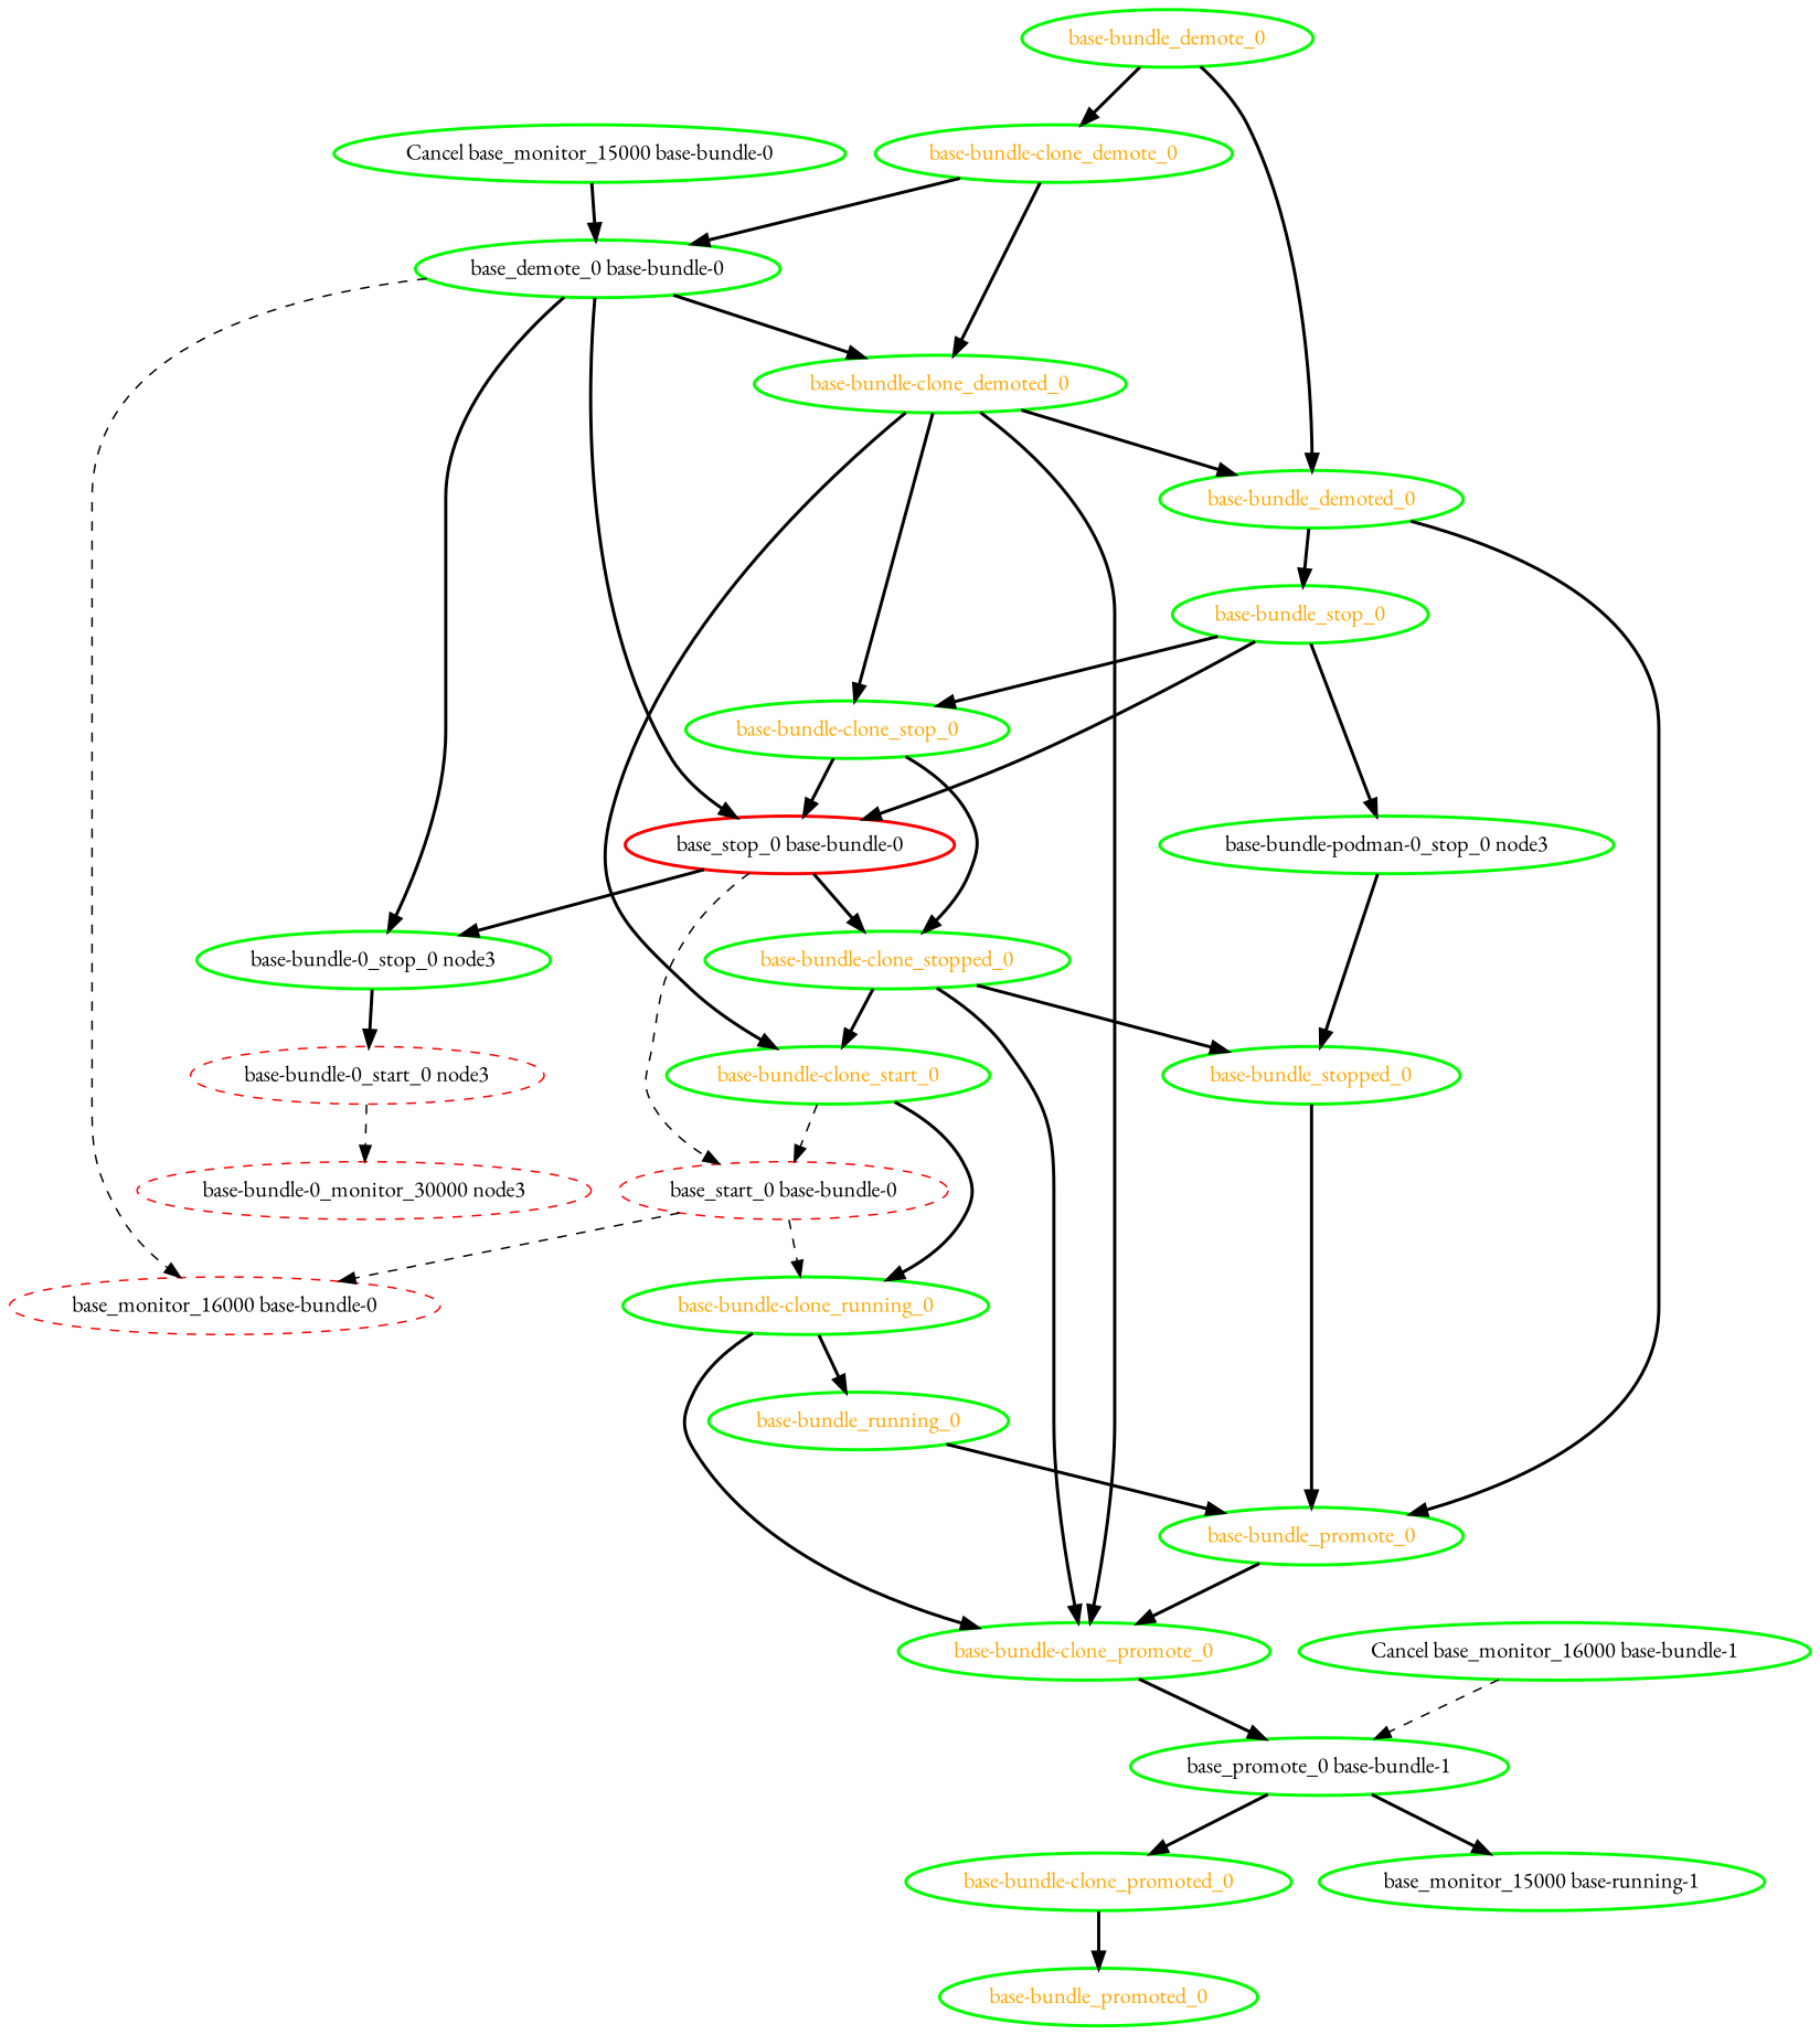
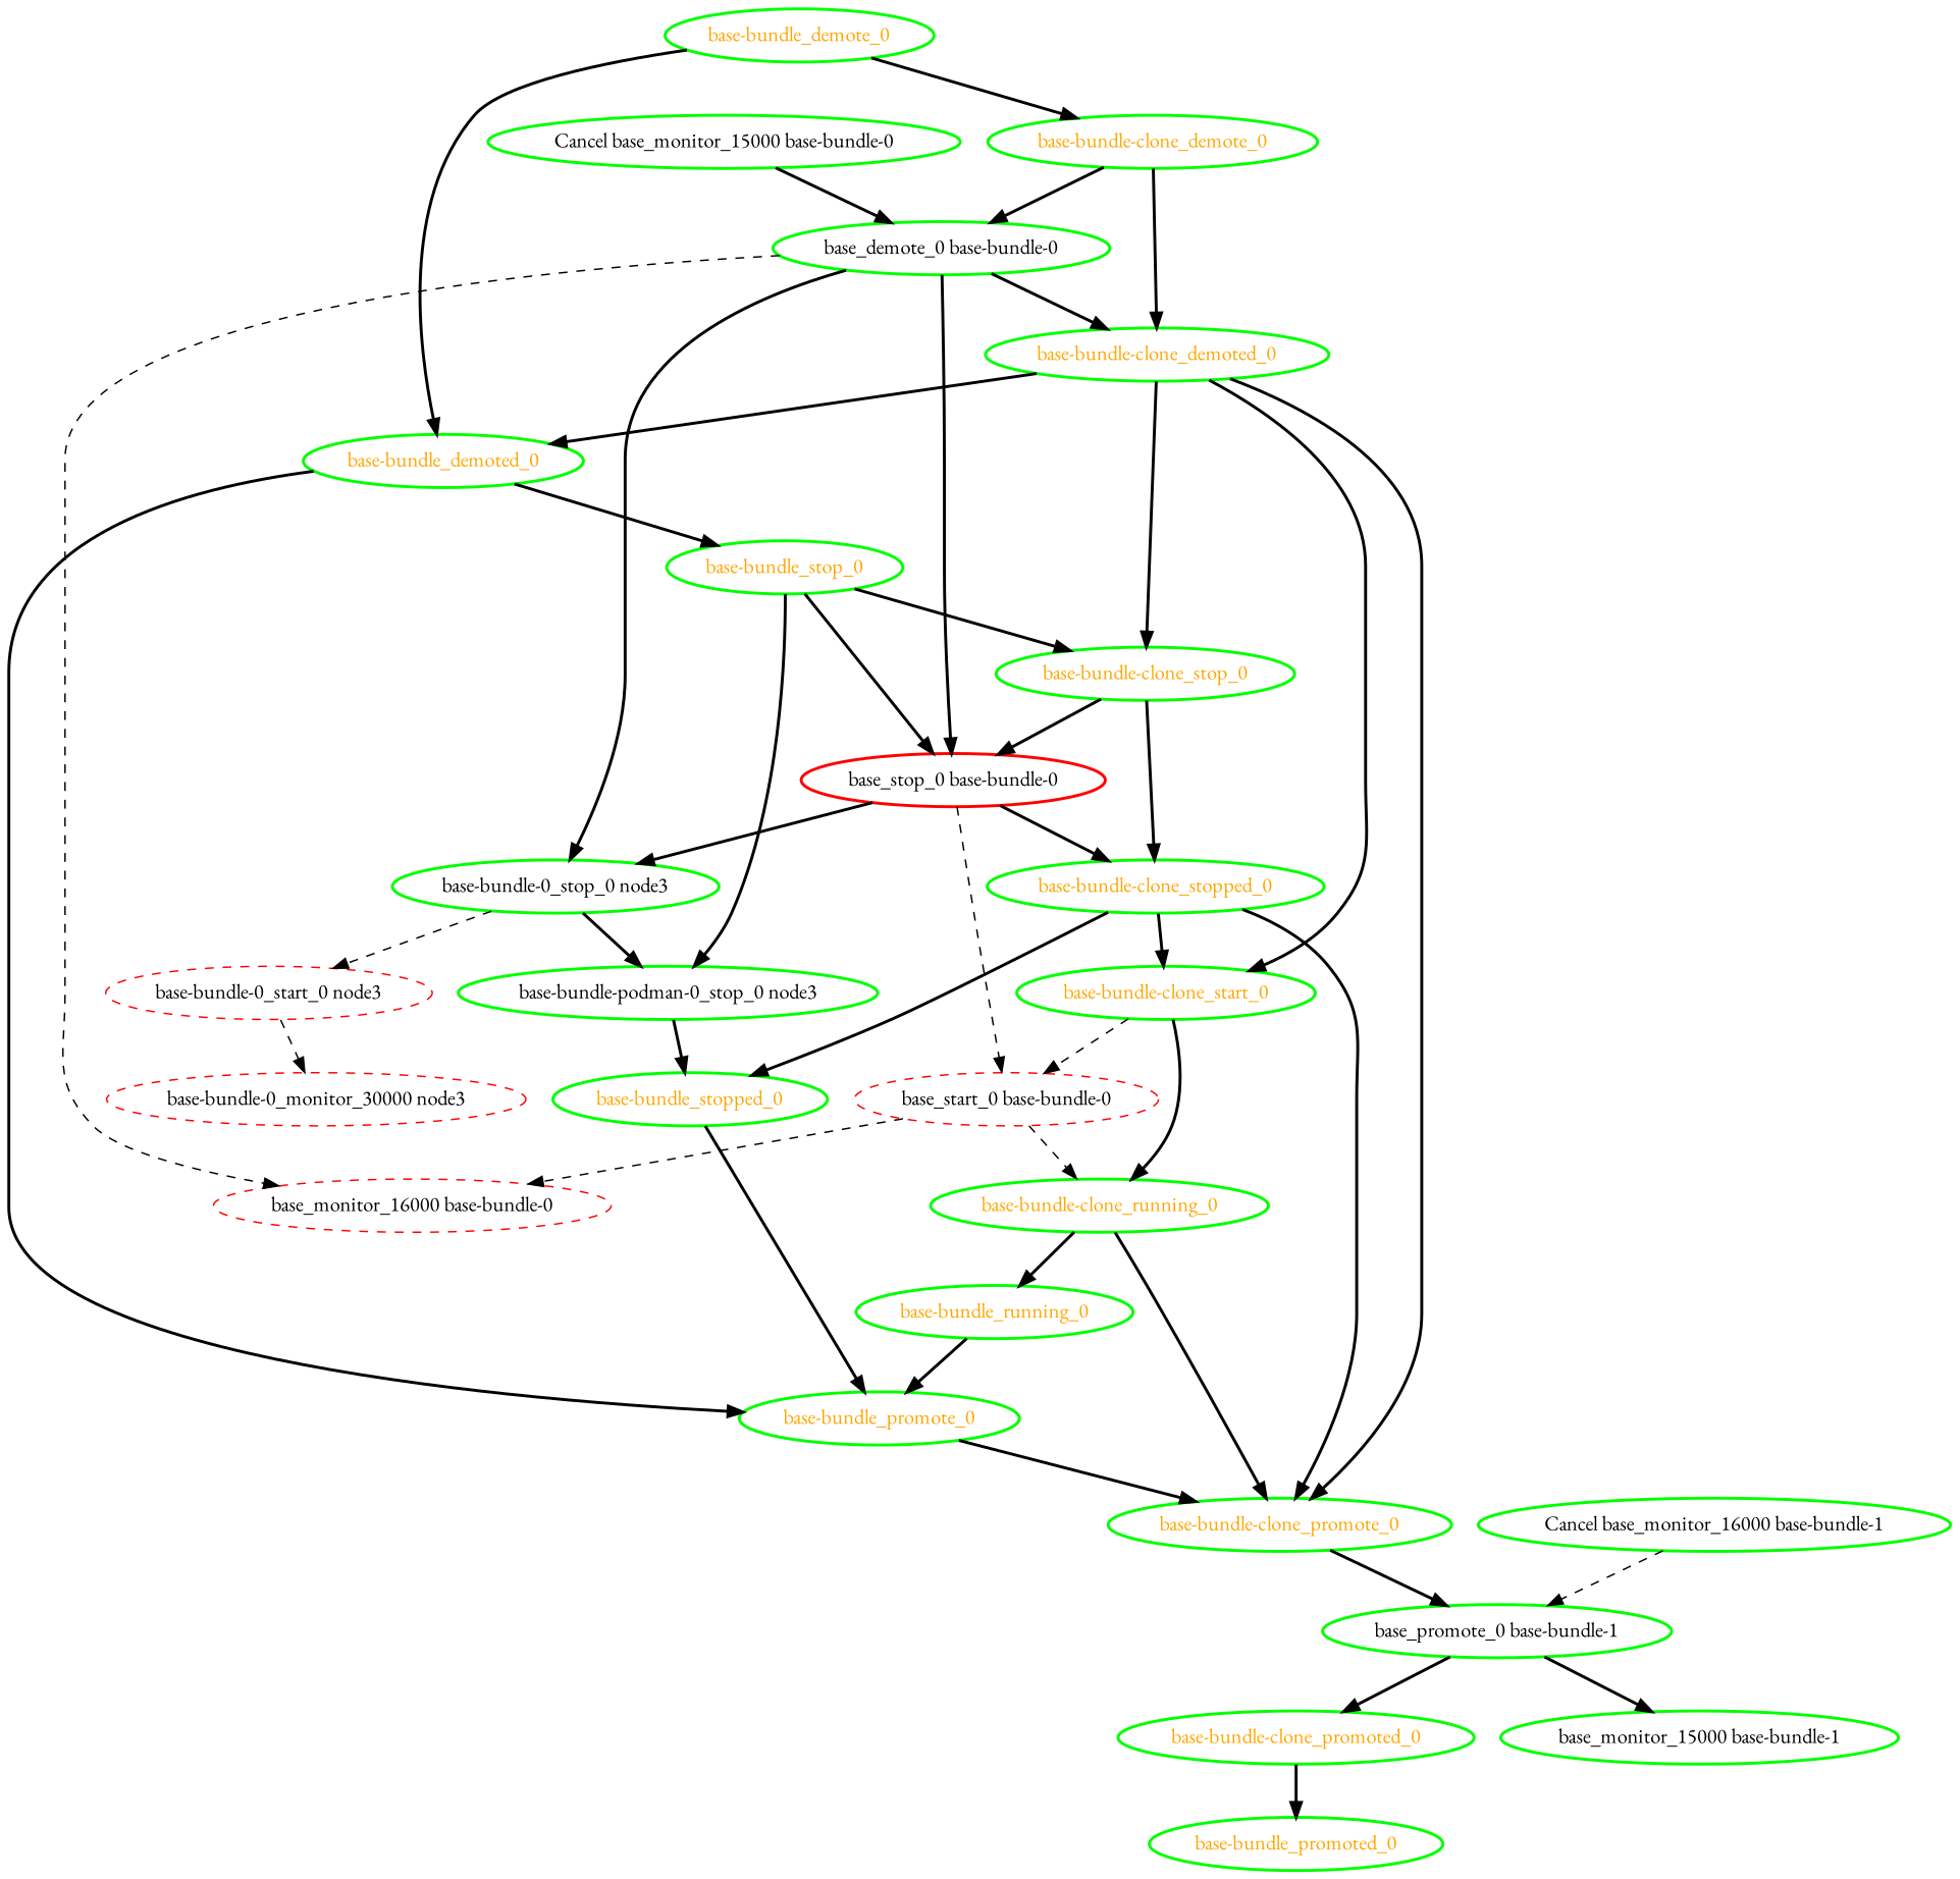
  digraph {
    fontname="EB Garamond"
    node [color=green fontcolor=orange fontname="EB Garamond" style=bold]
    edge [fontname="EB Garamond" style=bold]
    "Cancel base_monitor_15000 base-bundle-0" [fontcolor=black]
    "base_demote_0 base-bundle-0" [fontcolor=black]
    "base_monitor_16000 base-bundle-0" [color=red fontcolor=black style=dashed]
    "base-bundle-0_stop_0 node3" [fontcolor=black]
    "base-bundle-clone_demoted_0"
    "base_stop_0 base-bundle-0" [color=red fontcolor=black]
    "base-bundle-0_start_0 node3" [color=red fontcolor=black style=dashed]
    "base-bundle-podman-0_stop_0 node3" [fontcolor=black]
    "base-bundle-clone_promote_0"
    "base-bundle-clone_start_0"
    "base-bundle-clone_stop_0"
    "base-bundle_demoted_0"
    "base_start_0 base-bundle-0" [color=red fontcolor=black style=dashed]
    "base-bundle-clone_stopped_0"
    "Cancel base_monitor_16000 base-bundle-1" [fontcolor=black]
    "base_promote_0 base-bundle-1" [fontcolor=black]
    "base-bundle-clone_promoted_0"
-   "base_monitor_15000 base-bundle-1" [fontcolor=black label="base_monitor_15000 base-running-1"]
+   "base_monitor_15000 base-bundle-1" [fontcolor=black]
    "base-bundle_promoted_0"
    "base-bundle-0_monitor_30000 node3" [color=red fontcolor=black style=dashed]
    "base-bundle-clone_running_0"
    "base-bundle_running_0"
    "base-bundle_stopped_0"
    "base-bundle_promote_0"
    "base-bundle-clone_demote_0"
    "base-bundle_stop_0"
    "base-bundle_demote_0"
    "Cancel base_monitor_15000 base-bundle-0" -> "base_demote_0 base-bundle-0"
    "base_demote_0 base-bundle-0" -> "base_monitor_16000 base-bundle-0" [style=dashed]
    "base_demote_0 base-bundle-0" -> "base-bundle-0_stop_0 node3"
    "base_demote_0 base-bundle-0" -> "base-bundle-clone_demoted_0"
    "base_demote_0 base-bundle-0" -> "base_stop_0 base-bundle-0"
-   "base-bundle-0_stop_0 node3" -> "base-bundle-0_start_0 node3"
+   "base-bundle-0_stop_0 node3" -> "base-bundle-0_start_0 node3" [style=dashed]
+   "base-bundle-0_stop_0 node3" -> "base-bundle-podman-0_stop_0 node3"
    "base-bundle-clone_demoted_0" -> "base-bundle-clone_promote_0"
    "base-bundle-clone_demoted_0" -> "base-bundle-clone_start_0"
    "base-bundle-clone_demoted_0" -> "base-bundle-clone_stop_0"
    "base-bundle-clone_demoted_0" -> "base-bundle_demoted_0"
    "base_stop_0 base-bundle-0" -> "base-bundle-0_stop_0 node3"
    "base_stop_0 base-bundle-0" -> "base_start_0 base-bundle-0" [style=dashed]
    "base_stop_0 base-bundle-0" -> "base-bundle-clone_stopped_0"
    "base-bundle-0_start_0 node3" -> "base-bundle-0_monitor_30000 node3" [style=dashed]
    "base-bundle-podman-0_stop_0 node3" -> "base-bundle_stopped_0"
    "base-bundle-clone_promote_0" -> "base_promote_0 base-bundle-1"
    "base-bundle-clone_start_0" -> "base_start_0 base-bundle-0" [style=dashed]
    "base-bundle-clone_start_0" -> "base-bundle-clone_running_0"
    "base-bundle-clone_stop_0" -> "base_stop_0 base-bundle-0"
    "base-bundle-clone_stop_0" -> "base-bundle-clone_stopped_0"
    "base-bundle_demoted_0" -> "base-bundle_promote_0"
    "base-bundle_demoted_0" -> "base-bundle_stop_0"
    "base_start_0 base-bundle-0" -> "base_monitor_16000 base-bundle-0" [style=dashed]
    "base_start_0 base-bundle-0" -> "base-bundle-clone_running_0" [style=dashed]
    "base-bundle-clone_stopped_0" -> "base-bundle-clone_promote_0"
    "base-bundle-clone_stopped_0" -> "base-bundle-clone_start_0"
    "base-bundle-clone_stopped_0" -> "base-bundle_stopped_0"
    "Cancel base_monitor_16000 base-bundle-1" -> "base_promote_0 base-bundle-1" [style=dashed]
    "base_promote_0 base-bundle-1" -> "base-bundle-clone_promoted_0"
    "base_promote_0 base-bundle-1" -> "base_monitor_15000 base-bundle-1"
    "base-bundle-clone_promoted_0" -> "base-bundle_promoted_0"
    "base-bundle-clone_running_0" -> "base-bundle-clone_promote_0"
    "base-bundle-clone_running_0" -> "base-bundle_running_0"
    "base-bundle_running_0" -> "base-bundle_promote_0"
    "base-bundle_stopped_0" -> "base-bundle_promote_0"
    "base-bundle_promote_0" -> "base-bundle-clone_promote_0"
    "base-bundle-clone_demote_0" -> "base_demote_0 base-bundle-0"
    "base-bundle-clone_demote_0" -> "base-bundle-clone_demoted_0"
    "base-bundle_stop_0" -> "base_stop_0 base-bundle-0"
    "base-bundle_stop_0" -> "base-bundle-podman-0_stop_0 node3"
    "base-bundle_stop_0" -> "base-bundle-clone_stop_0"
    "base-bundle_demote_0" -> "base-bundle_demoted_0"
    "base-bundle_demote_0" -> "base-bundle-clone_demote_0"
  }
